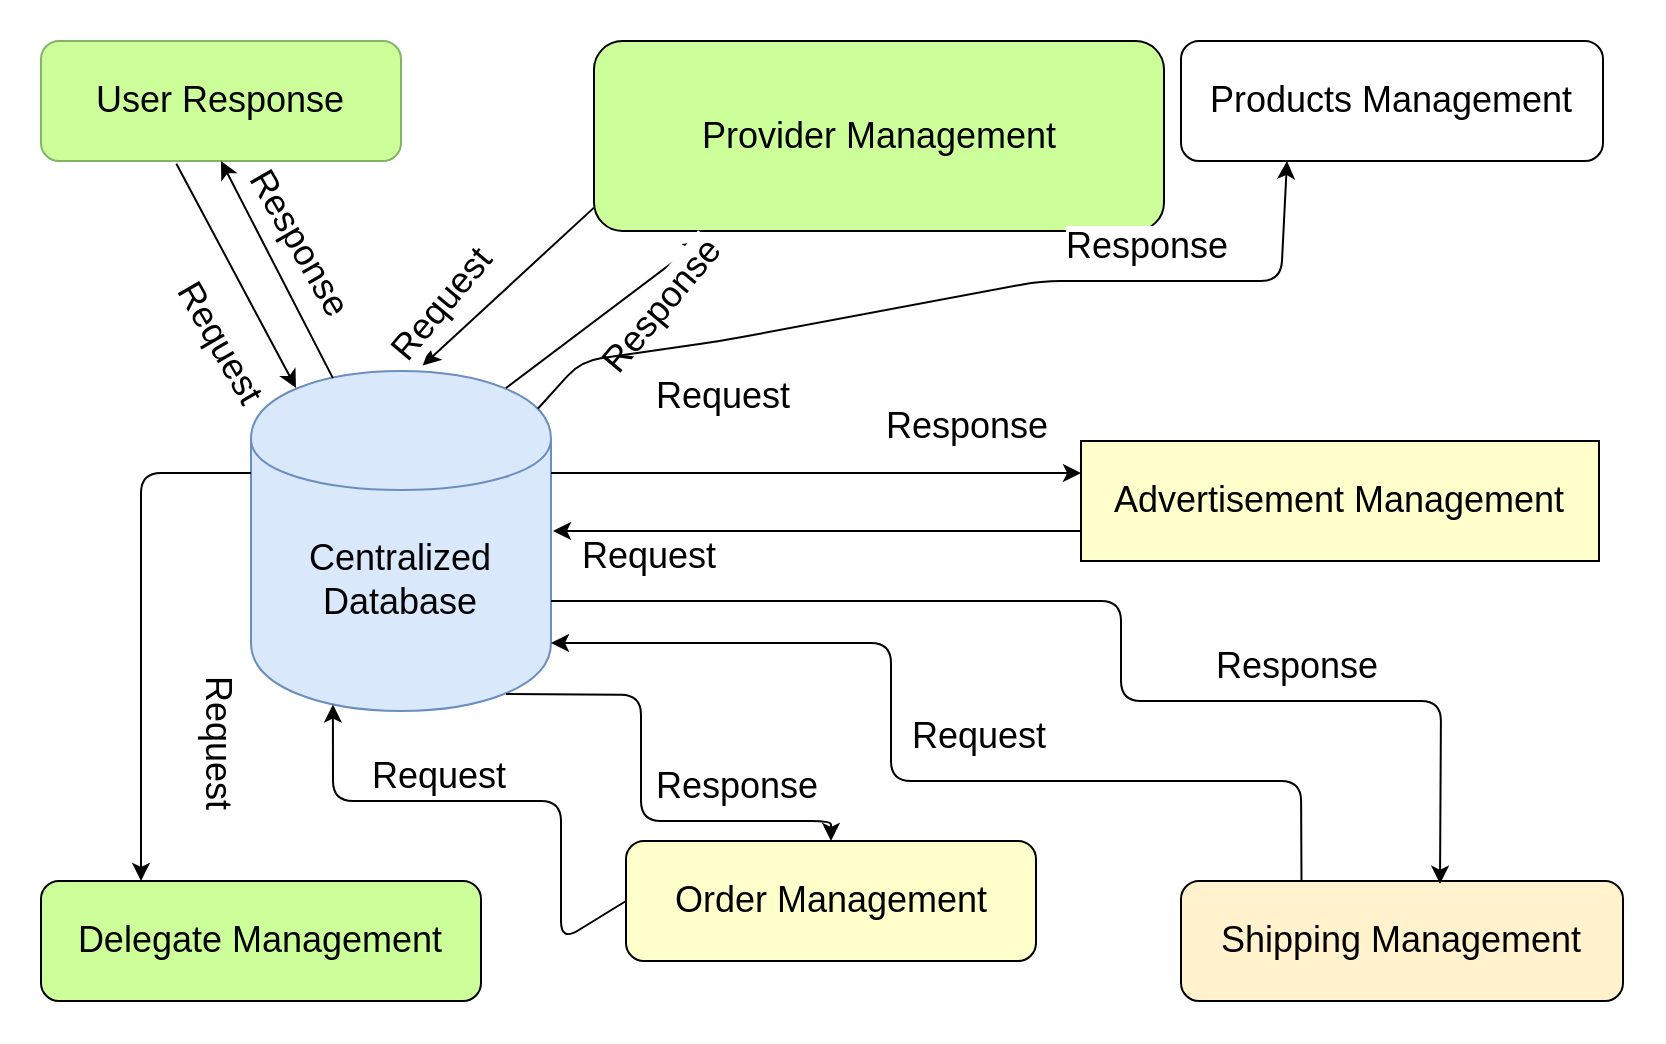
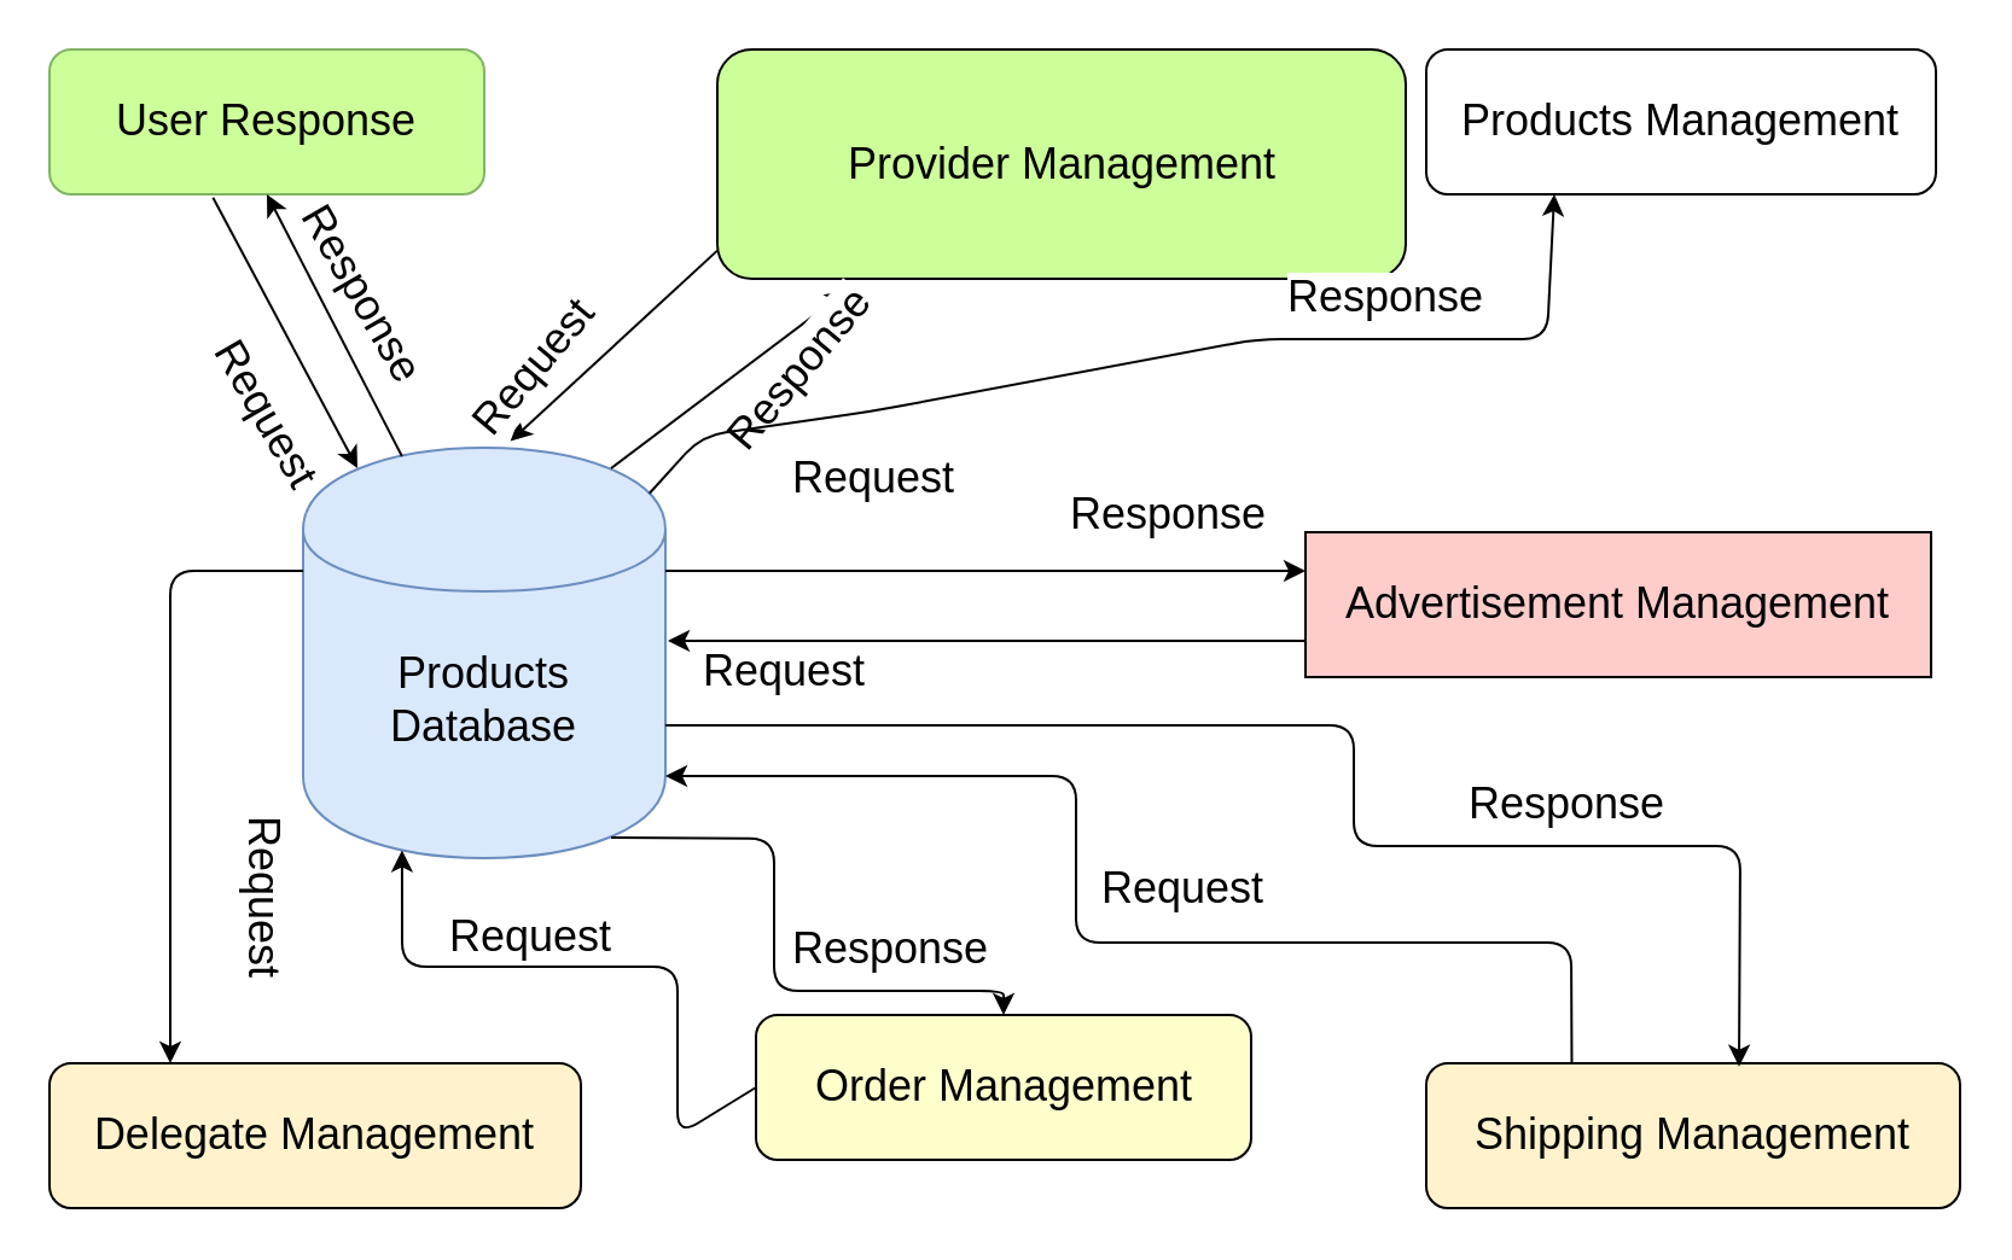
  <mxCell id="0" />
  <mxCell id="1" parent="0" />
- <mxCell id="2" value="&lt;font style=&quot;font-size: 18px&quot;&gt;Centralized Database&lt;/font&gt;" style="shape=cylinder;whiteSpace=wrap;html=1;boundedLbl=1;backgroundOutline=1;fillColor=#dae8fc;strokeColor=#6c8ebf;" vertex="1" parent="1"><mxGeometry x="125" y="185" width="150" height="170" as="geometry" /></mxCell>
+ <mxCell id="2" value="&lt;font style=&quot;font-size: 18px&quot;&gt;Products Database&lt;/font&gt;" style="shape=cylinder;whiteSpace=wrap;html=1;boundedLbl=1;backgroundOutline=1;fillColor=#dae8fc;strokeColor=#6c8ebf;" vertex="1" parent="1"><mxGeometry x="125" y="185" width="150" height="170" as="geometry" /></mxCell>
  <mxCell id="3" value="User Response" style="rounded=1;whiteSpace=wrap;html=1;fontSize=18;fillColor=#CCFF99;strokeColor=#82b366;" vertex="1" parent="1"><mxGeometry x="20" y="20" width="180" height="60" as="geometry" /></mxCell>
  <mxCell id="4" value="Provider Management" style="rounded=1;whiteSpace=wrap;html=1;fontSize=18;fillColor=#CCFF99;" vertex="1" parent="1"><mxGeometry x="296.5" y="20" width="285" height="95" as="geometry" /></mxCell>
  <mxCell id="5" value="Products Management" style="rounded=1;whiteSpace=wrap;html=1;fontSize=18;fillColor=#ffffff;" vertex="1" parent="1"><mxGeometry x="590" y="20" width="211" height="60" as="geometry" /></mxCell>
- <mxCell id="6" value="Delegate Management" style="rounded=1;whiteSpace=wrap;html=1;fontSize=18;fillColor=#CCFF99;" vertex="1" parent="1"><mxGeometry x="20" y="440" width="220" height="60" as="geometry" /></mxCell>
+ <mxCell id="6" value="Delegate Management" style="rounded=1;whiteSpace=wrap;html=1;fontSize=18;fillColor=#fff2cc;" vertex="1" parent="1"><mxGeometry x="20" y="440" width="220" height="60" as="geometry" /></mxCell>
  <mxCell id="7" value="Shipping Management" style="rounded=1;whiteSpace=wrap;html=1;fontSize=18;fillColor=#fff2cc;" vertex="1" parent="1"><mxGeometry x="590" y="440" width="221" height="60" as="geometry" /></mxCell>
  <mxCell id="8" value="Order Management" style="rounded=1;whiteSpace=wrap;html=1;fontSize=18;fillColor=#FFFFCC;" vertex="1" parent="1"><mxGeometry x="312.5" y="420" width="205" height="60" as="geometry" /></mxCell>
- <mxCell id="9" value="Advertisement Management" style="rounded=1;whiteSpace=wrap;html=1;arcSize=0;fontSize=18;fillColor=#ffffcc;" vertex="1" parent="1"><mxGeometry x="540" y="220" width="259" height="60" as="geometry" /></mxCell>
+ <mxCell id="9" value="Advertisement Management" style="rounded=1;whiteSpace=wrap;html=1;arcSize=0;fontSize=18;fillColor=#FFCCCC;" vertex="1" parent="1"><mxGeometry x="540" y="220" width="259" height="60" as="geometry" /></mxCell>
  <mxCell id="10" value="" style="endArrow=classic;html=1;fontSize=18;entryX=0.15;entryY=0.05;entryDx=0;entryDy=0;entryPerimeter=0;exitX=0.376;exitY=1.023;exitDx=0;exitDy=0;exitPerimeter=0;" edge="1" parent="1" source="3" target="2"><mxGeometry width="50" height="50" relative="1" as="geometry"><mxPoint x="40" y="165" as="sourcePoint" /><mxPoint x="90" y="115" as="targetPoint" /></mxGeometry></mxCell>
  <mxCell id="11" value="Request" style="text;html=1;align=center;verticalAlign=middle;resizable=0;points=[];;labelBackgroundColor=#ffffff;fontSize=18;rotation=60;" vertex="1" connectable="0" parent="10"><mxGeometry x="0.248" y="2" relative="1" as="geometry"><mxPoint x="-16.5" y="20" as="offset" /></mxGeometry></mxCell>
  <mxCell id="12" value="" style="endArrow=classic;html=1;fontSize=18;entryX=0.5;entryY=1;entryDx=0;entryDy=0;exitX=0.273;exitY=0.021;exitDx=0;exitDy=0;exitPerimeter=0;" edge="1" parent="1" source="2" target="3"><mxGeometry width="50" height="50" relative="1" as="geometry"><mxPoint x="195" y="71.5" as="sourcePoint" /><mxPoint x="272.5" y="165" as="targetPoint" /></mxGeometry></mxCell>
  <mxCell id="13" value="Response" style="text;html=1;align=center;verticalAlign=middle;resizable=0;points=[];;labelBackgroundColor=#ffffff;fontSize=18;rotation=60;" vertex="1" connectable="0" parent="12"><mxGeometry x="0.248" y="2" relative="1" as="geometry"><mxPoint x="20.5" y="-2" as="offset" /></mxGeometry></mxCell>
  <mxCell id="14" value="" style="endArrow=classic;html=1;fontSize=18;exitX=0;exitY=0.3;exitDx=0;exitDy=0;" edge="1" parent="1" source="2"><mxGeometry width="50" height="50" relative="1" as="geometry"><mxPoint x="40.18" y="321.38" as="sourcePoint" /><mxPoint x="70" y="440" as="targetPoint" /><Array as="points"><mxPoint x="70" y="236" /></Array></mxGeometry></mxCell>
  <mxCell id="15" value="Request" style="text;html=1;align=center;verticalAlign=middle;resizable=0;points=[];;labelBackgroundColor=#ffffff;fontSize=18;rotation=90;" vertex="1" connectable="0" parent="14"><mxGeometry x="0.248" y="2" relative="1" as="geometry"><mxPoint x="38" y="27" as="offset" /></mxGeometry></mxCell>
  <mxCell id="16" value="" style="endArrow=classic;html=1;fontSize=18;entryX=0.273;entryY=0.981;entryDx=0;entryDy=0;exitX=0;exitY=0.5;exitDx=0;exitDy=0;entryPerimeter=0;" edge="1" parent="1" source="8" target="2"><mxGeometry width="50" height="50" relative="1" as="geometry"><mxPoint x="350" y="400" as="sourcePoint" /><mxPoint x="400" y="290" as="targetPoint" /><Array as="points"><mxPoint x="280" y="470" /><mxPoint x="280" y="400" /><mxPoint x="166" y="400" /></Array></mxGeometry></mxCell>
  <mxCell id="17" value="Request" style="text;html=1;align=center;verticalAlign=middle;resizable=0;points=[];;labelBackgroundColor=#ffffff;fontSize=18;rotation=0;" vertex="1" connectable="0" parent="1"><mxGeometry x="170" y="350" as="geometry"><mxPoint x="48" y="37" as="offset" /></mxGeometry></mxCell>
  <mxCell id="18" value="" style="endArrow=classic;html=1;fontSize=18;exitX=0.85;exitY=0.95;exitDx=0;exitDy=0;entryX=0.5;entryY=0;entryDx=0;entryDy=0;exitPerimeter=0;" edge="1" parent="1" source="2" target="8"><mxGeometry width="50" height="50" relative="1" as="geometry"><mxPoint x="330" y="390" as="sourcePoint" /><mxPoint x="500" y="360" as="targetPoint" /><Array as="points"><mxPoint x="320" y="347" /><mxPoint x="320" y="410" /><mxPoint x="415" y="410" /></Array></mxGeometry></mxCell>
  <mxCell id="19" value="Response" style="text;html=1;align=center;verticalAlign=middle;resizable=0;points=[];;labelBackgroundColor=#ffffff;fontSize=18;rotation=0;" vertex="1" connectable="0" parent="1"><mxGeometry x="414.962" y="369.905" as="geometry"><mxPoint x="-47.5" y="22.5" as="offset" /></mxGeometry></mxCell>
  <mxCell id="20" value="" style="endArrow=classic;html=1;fontSize=18;exitX=0.25;exitY=0;exitDx=0;exitDy=0;" edge="1" parent="1"><mxGeometry width="50" height="50" relative="1" as="geometry"><mxPoint x="650.25" y="440" as="sourcePoint" /><mxPoint x="275" y="321" as="targetPoint" /><Array as="points"><mxPoint x="650" y="390" /><mxPoint x="445" y="390" /><mxPoint x="445" y="321" /></Array></mxGeometry></mxCell>
  <mxCell id="21" value="Request" style="text;html=1;align=center;verticalAlign=middle;resizable=0;points=[];;labelBackgroundColor=#ffffff;fontSize=18;rotation=0;" vertex="1" connectable="0" parent="1"><mxGeometry x="440" y="330" as="geometry"><mxPoint x="48" y="37" as="offset" /></mxGeometry></mxCell>
  <mxCell id="22" value="" style="endArrow=classic;html=1;fontSize=18;entryX=0.586;entryY=0.023;entryDx=0;entryDy=0;entryPerimeter=0;" edge="1" parent="1" target="7"><mxGeometry width="50" height="50" relative="1" as="geometry"><mxPoint x="275" y="300" as="sourcePoint" /><mxPoint x="610" y="320" as="targetPoint" /><Array as="points"><mxPoint x="560" y="300" /><mxPoint x="560" y="350" /><mxPoint x="720" y="350" /></Array></mxGeometry></mxCell>
  <mxCell id="23" value="Response" style="text;html=1;align=center;verticalAlign=middle;resizable=0;points=[];;labelBackgroundColor=#ffffff;fontSize=18;rotation=0;" vertex="1" connectable="0" parent="1"><mxGeometry x="695.462" y="309.905" as="geometry"><mxPoint x="-47.5" y="22.5" as="offset" /></mxGeometry></mxCell>
  <mxCell id="24" value="" style="endArrow=classic;html=1;fontSize=18;entryX=0.572;entryY=-0.016;entryDx=0;entryDy=0;exitX=0;exitY=0.877;exitDx=0;exitDy=0;exitPerimeter=0;entryPerimeter=0;" edge="1" parent="1" source="4" target="2"><mxGeometry width="50" height="50" relative="1" as="geometry"><mxPoint x="290.18" y="97.88" as="sourcePoint" /><mxPoint x="350" y="210" as="targetPoint" /></mxGeometry></mxCell>
  <mxCell id="25" value="Request" style="text;html=1;align=center;verticalAlign=middle;resizable=0;points=[];;labelBackgroundColor=#ffffff;fontSize=18;rotation=-50;" vertex="1" connectable="0" parent="24"><mxGeometry x="0.248" y="2" relative="1" as="geometry"><mxPoint x="-24.5" y="-2.5" as="offset" /></mxGeometry></mxCell>
  <mxCell id="26" value="" style="endArrow=classic;html=1;fontSize=18;entryX=0.189;entryY=1.05;entryDx=0;entryDy=0;exitX=0.85;exitY=0.05;exitDx=0;exitDy=0;exitPerimeter=0;entryPerimeter=0;" edge="1" parent="1" source="2" target="4"><mxGeometry width="50" height="50" relative="1" as="geometry"><mxPoint x="368.45" y="205.07" as="sourcePoint" /><mxPoint x="312.5" y="96.5" as="targetPoint" /></mxGeometry></mxCell>
  <mxCell id="27" value="Response" style="text;html=1;align=center;verticalAlign=middle;resizable=0;points=[];;labelBackgroundColor=#ffffff;fontSize=18;rotation=-50;" vertex="1" connectable="0" parent="26"><mxGeometry x="0.248" y="2" relative="1" as="geometry"><mxPoint x="17.5" y="6.5" as="offset" /></mxGeometry></mxCell>
  <mxCell id="28" value="" style="endArrow=classic;html=1;fontSize=18;" edge="1" parent="1"><mxGeometry width="50" height="50" relative="1" as="geometry"><mxPoint x="540" y="265" as="sourcePoint" /><mxPoint x="276" y="265" as="targetPoint" /></mxGeometry></mxCell>
  <mxCell id="29" value="Request" style="text;html=1;align=center;verticalAlign=middle;resizable=0;points=[];;labelBackgroundColor=#ffffff;fontSize=18;rotation=0;" vertex="1" connectable="0" parent="1"><mxGeometry x="275" y="240" as="geometry"><mxPoint x="48" y="37" as="offset" /></mxGeometry></mxCell>
  <mxCell id="30" value="" style="endArrow=classic;html=1;fontSize=18;exitX=1;exitY=0.3;exitDx=0;exitDy=0;" edge="1" parent="1" source="2"><mxGeometry width="50" height="50" relative="1" as="geometry"><mxPoint x="20" y="570" as="sourcePoint" /><mxPoint x="540" y="236" as="targetPoint" /></mxGeometry></mxCell>
  <mxCell id="31" value="Response" style="text;html=1;align=center;verticalAlign=middle;resizable=0;points=[];;labelBackgroundColor=#ffffff;fontSize=18;rotation=0;" vertex="1" connectable="0" parent="1"><mxGeometry x="529.962" y="189.905" as="geometry"><mxPoint x="-47.5" y="22.5" as="offset" /></mxGeometry></mxCell>
  <mxCell id="32" value="Request" style="text;html=1;align=center;verticalAlign=middle;resizable=0;points=[];;labelBackgroundColor=#ffffff;fontSize=18;rotation=0;" vertex="1" connectable="0" parent="1"><mxGeometry x="312.5" y="160" as="geometry"><mxPoint x="48" y="37" as="offset" /></mxGeometry></mxCell>
  <mxCell id="33" value="" style="endArrow=classic;html=1;fontSize=18;exitX=0.956;exitY=0.111;exitDx=0;exitDy=0;exitPerimeter=0;" edge="1" parent="1" source="2"><mxGeometry width="50" height="50" relative="1" as="geometry"><mxPoint x="490" y="160" as="sourcePoint" /><mxPoint x="643" y="80" as="targetPoint" /><Array as="points"><mxPoint x="290" y="180" /><mxPoint x="360" y="170" /><mxPoint x="520" y="140" /><mxPoint x="640" y="140" /></Array></mxGeometry></mxCell>
  <mxCell id="34" value="Response" style="text;html=1;align=center;verticalAlign=middle;resizable=0;points=[];;labelBackgroundColor=#ffffff;fontSize=18;rotation=0;" vertex="1" connectable="0" parent="1"><mxGeometry x="619.962" y="99.905" as="geometry"><mxPoint x="-47.5" y="22.5" as="offset" /></mxGeometry></mxCell>
